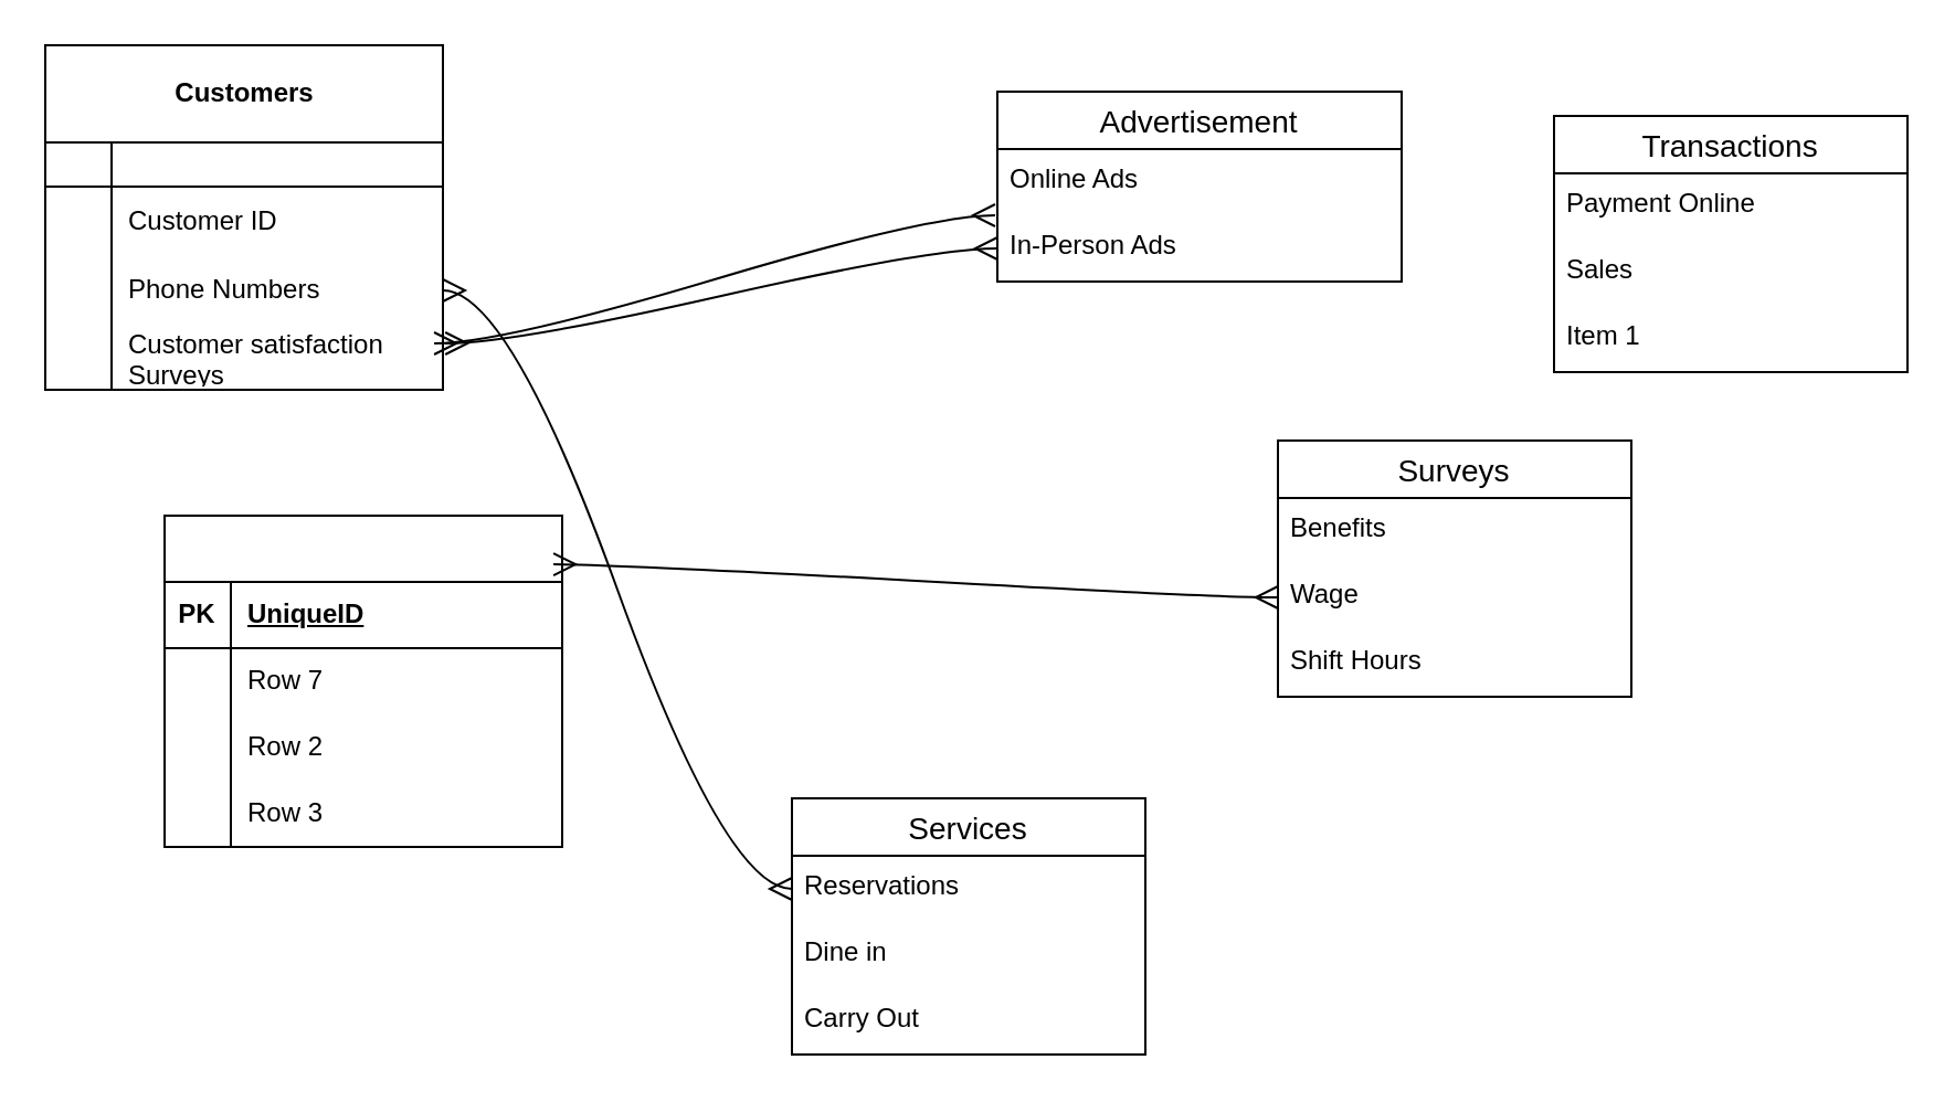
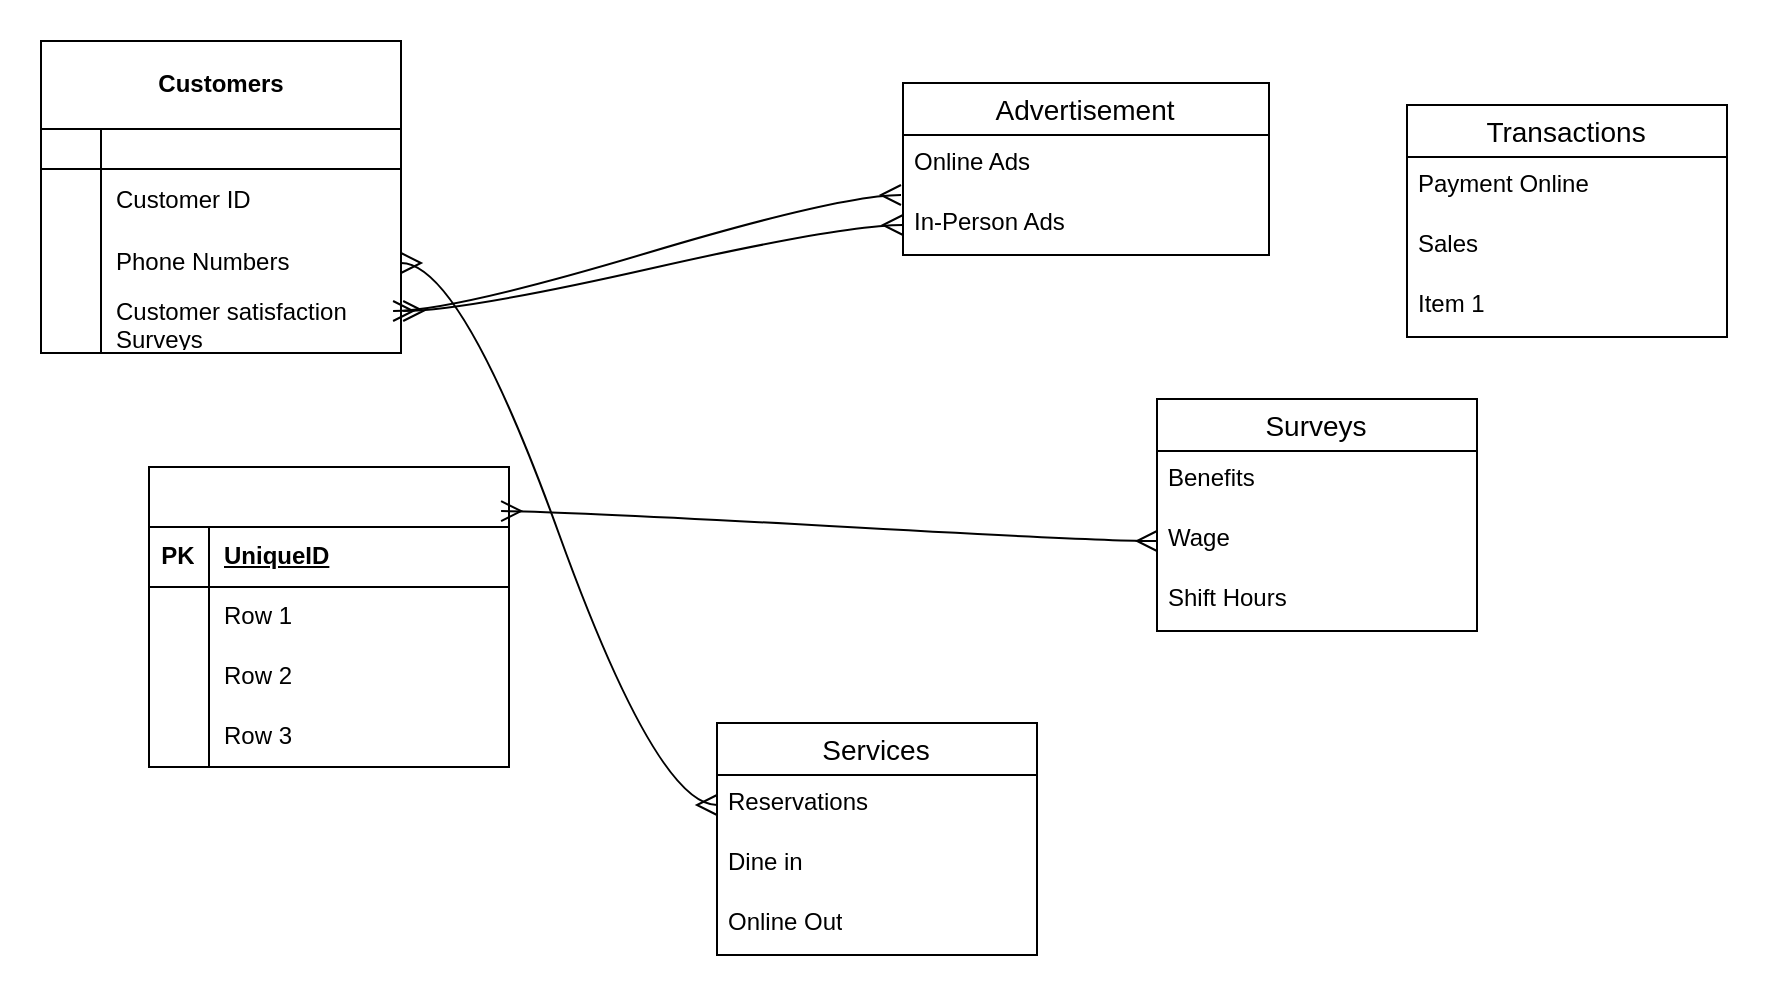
  <mxCell id="0" />
  <mxCell id="1" parent="0" />
  <mxCell id="2" value="Customers" style="shape=table;startSize=44;container=1;collapsible=1;childLayout=tableLayout;fixedRows=1;rowLines=0;fontStyle=1;align=center;resizeLast=1;html=1;" vertex="1" parent="1"><mxGeometry x="20" y="20" width="180" height="156" as="geometry" /></mxCell>
  <mxCell id="3" value="" style="shape=tableRow;horizontal=0;startSize=0;swimlaneHead=0;swimlaneBody=0;fillColor=none;collapsible=0;dropTarget=0;points=[[0,0.5],[1,0.5]];portConstraint=eastwest;top=0;left=0;right=0;bottom=1;" vertex="1" parent="2"><mxGeometry y="44" width="180" height="20" as="geometry" /></mxCell>
  <mxCell id="4" value="" style="shape=partialRectangle;connectable=0;fillColor=none;top=0;left=0;bottom=0;right=0;fontStyle=1;overflow=hidden;whiteSpace=wrap;html=1;" vertex="1" parent="3"><mxGeometry width="30" height="20" as="geometry"><mxRectangle width="30" height="20" as="alternateBounds" /></mxGeometry></mxCell>
  <mxCell id="5" value="" style="shape=partialRectangle;connectable=0;fillColor=none;top=0;left=0;bottom=0;right=0;align=left;spacingLeft=6;fontStyle=5;overflow=hidden;whiteSpace=wrap;html=1;" vertex="1" parent="3"><mxGeometry x="30" width="150" height="20" as="geometry"><mxRectangle width="150" height="20" as="alternateBounds" /></mxGeometry></mxCell>
  <mxCell id="6" value="" style="shape=tableRow;horizontal=0;startSize=0;swimlaneHead=0;swimlaneBody=0;fillColor=none;collapsible=0;dropTarget=0;points=[[0,0.5],[1,0.5]];portConstraint=eastwest;top=0;left=0;right=0;bottom=0;" vertex="1" parent="2"><mxGeometry y="64" width="180" height="32" as="geometry" /></mxCell>
  <mxCell id="7" value="" style="shape=partialRectangle;connectable=0;fillColor=none;top=0;left=0;bottom=0;right=0;editable=1;overflow=hidden;whiteSpace=wrap;html=1;" vertex="1" parent="6"><mxGeometry width="30" height="32" as="geometry"><mxRectangle width="30" height="32" as="alternateBounds" /></mxGeometry></mxCell>
  <mxCell id="8" value="Customer ID" style="shape=partialRectangle;connectable=0;fillColor=none;top=0;left=0;bottom=0;right=0;align=left;spacingLeft=6;overflow=hidden;whiteSpace=wrap;html=1;" vertex="1" parent="6"><mxGeometry x="30" width="150" height="32" as="geometry"><mxRectangle width="150" height="32" as="alternateBounds" /></mxGeometry></mxCell>
  <mxCell id="9" value="" style="shape=tableRow;horizontal=0;startSize=0;swimlaneHead=0;swimlaneBody=0;fillColor=none;collapsible=0;dropTarget=0;points=[[0,0.5],[1,0.5]];portConstraint=eastwest;top=0;left=0;right=0;bottom=0;" vertex="1" parent="2"><mxGeometry y="96" width="180" height="30" as="geometry" /></mxCell>
  <mxCell id="10" value="" style="shape=partialRectangle;connectable=0;fillColor=none;top=0;left=0;bottom=0;right=0;editable=1;overflow=hidden;whiteSpace=wrap;html=1;" vertex="1" parent="9"><mxGeometry width="30" height="30" as="geometry"><mxRectangle width="30" height="30" as="alternateBounds" /></mxGeometry></mxCell>
  <mxCell id="11" value="Phone Numbers" style="shape=partialRectangle;connectable=0;fillColor=none;top=0;left=0;bottom=0;right=0;align=left;spacingLeft=6;overflow=hidden;whiteSpace=wrap;html=1;" vertex="1" parent="9"><mxGeometry x="30" width="150" height="30" as="geometry"><mxRectangle width="150" height="30" as="alternateBounds" /></mxGeometry></mxCell>
  <mxCell id="12" value="" style="shape=tableRow;horizontal=0;startSize=0;swimlaneHead=0;swimlaneBody=0;fillColor=none;collapsible=0;dropTarget=0;points=[[0,0.5],[1,0.5]];portConstraint=eastwest;top=0;left=0;right=0;bottom=0;" vertex="1" parent="2"><mxGeometry y="126" width="180" height="30" as="geometry" /></mxCell>
  <mxCell id="13" value="" style="shape=partialRectangle;connectable=0;fillColor=none;top=0;left=0;bottom=0;right=0;editable=1;overflow=hidden;whiteSpace=wrap;html=1;" vertex="1" parent="12"><mxGeometry width="30" height="30" as="geometry"><mxRectangle width="30" height="30" as="alternateBounds" /></mxGeometry></mxCell>
  <mxCell id="14" value="Customer satisfaction Surveys&amp;nbsp;" style="shape=partialRectangle;connectable=0;fillColor=none;top=0;left=0;bottom=0;right=0;align=left;spacingLeft=6;overflow=hidden;whiteSpace=wrap;html=1;" vertex="1" parent="12"><mxGeometry x="30" width="150" height="30" as="geometry"><mxRectangle width="150" height="30" as="alternateBounds" /></mxGeometry></mxCell>
  <mxCell id="15" value="Advertisement" style="swimlane;fontStyle=0;childLayout=stackLayout;horizontal=1;startSize=26;horizontalStack=0;resizeParent=1;resizeParentMax=0;resizeLast=0;collapsible=1;marginBottom=0;align=center;fontSize=14;" vertex="1" parent="1"><mxGeometry x="451" y="41" width="183" height="86" as="geometry" /></mxCell>
  <mxCell id="16" value="Online Ads" style="text;strokeColor=none;fillColor=none;spacingLeft=4;spacingRight=4;overflow=hidden;rotatable=0;points=[[0,0.5],[1,0.5]];portConstraint=eastwest;fontSize=12;whiteSpace=wrap;html=1;" vertex="1" parent="15"><mxGeometry y="26" width="183" height="30" as="geometry" /></mxCell>
  <mxCell id="17" value="&lt;div&gt;In-Person Ads&lt;/div&gt;" style="text;strokeColor=none;fillColor=none;spacingLeft=4;spacingRight=4;overflow=hidden;rotatable=0;points=[[0,0.5],[1,0.5]];portConstraint=eastwest;fontSize=12;whiteSpace=wrap;html=1;" vertex="1" parent="15"><mxGeometry y="56" width="183" height="30" as="geometry" /></mxCell>
  <mxCell id="18" value="" style="edgeStyle=entityRelationEdgeStyle;fontSize=12;html=1;endArrow=ERmany;startArrow=ERmany;rounded=0;startSize=8;endSize=8;curved=1;exitX=0.978;exitY=0.3;exitDx=0;exitDy=0;exitPerimeter=0;" edge="1" parent="1" source="12"><mxGeometry width="100" height="100" relative="1" as="geometry"><mxPoint x="304" y="296" as="sourcePoint" /><mxPoint x="450" y="97" as="targetPoint" /></mxGeometry></mxCell>
  <mxCell id="19" value="Services" style="swimlane;fontStyle=0;childLayout=stackLayout;horizontal=1;startSize=26;horizontalStack=0;resizeParent=1;resizeParentMax=0;resizeLast=0;collapsible=1;marginBottom=0;align=center;fontSize=14;" vertex="1" parent="1"><mxGeometry x="358" y="361" width="160" height="116" as="geometry" /></mxCell>
  <mxCell id="20" value="Reservations" style="text;strokeColor=none;fillColor=none;spacingLeft=4;spacingRight=4;overflow=hidden;rotatable=0;points=[[0,0.5],[1,0.5]];portConstraint=eastwest;fontSize=12;whiteSpace=wrap;html=1;" vertex="1" parent="19"><mxGeometry y="26" width="160" height="30" as="geometry" /></mxCell>
  <mxCell id="21" value="Dine in" style="text;strokeColor=none;fillColor=none;spacingLeft=4;spacingRight=4;overflow=hidden;rotatable=0;points=[[0,0.5],[1,0.5]];portConstraint=eastwest;fontSize=12;whiteSpace=wrap;html=1;" vertex="1" parent="19"><mxGeometry y="56" width="160" height="30" as="geometry" /></mxCell>
- <mxCell id="22" value="Carry Out" style="text;strokeColor=none;fillColor=none;spacingLeft=4;spacingRight=4;overflow=hidden;rotatable=0;points=[[0,0.5],[1,0.5]];portConstraint=eastwest;fontSize=12;whiteSpace=wrap;html=1;" vertex="1" parent="19"><mxGeometry y="86" width="160" height="30" as="geometry" /></mxCell>
+ <mxCell id="22" value="Online Out" style="text;strokeColor=none;fillColor=none;spacingLeft=4;spacingRight=4;overflow=hidden;rotatable=0;points=[[0,0.5],[1,0.5]];portConstraint=eastwest;fontSize=12;whiteSpace=wrap;html=1;" vertex="1" parent="19"><mxGeometry y="86" width="160" height="30" as="geometry" /></mxCell>
  <mxCell id="23" value="" style="edgeStyle=entityRelationEdgeStyle;fontSize=12;html=1;endArrow=ERmany;startArrow=ERmany;rounded=0;startSize=8;endSize=8;curved=1;exitX=0;exitY=0.5;exitDx=0;exitDy=0;entryX=1;entryY=0.5;entryDx=0;entryDy=0;" edge="1" parent="1" source="20" target="9"><mxGeometry width="100" height="100" relative="1" as="geometry"><mxPoint x="313" y="412" as="sourcePoint" /><mxPoint x="413" y="312" as="targetPoint" /><Array as="points"><mxPoint x="405" y="201" /></Array></mxGeometry></mxCell>
  <mxCell id="24" value="" style="edgeStyle=entityRelationEdgeStyle;fontSize=12;html=1;endArrow=ERmany;startArrow=ERmany;rounded=0;startSize=8;endSize=8;curved=1;exitX=1.006;exitY=0.3;exitDx=0;exitDy=0;exitPerimeter=0;" edge="1" parent="1" source="12"><mxGeometry width="100" height="100" relative="1" as="geometry"><mxPoint x="369" y="311" as="sourcePoint" /><mxPoint x="451" y="112" as="targetPoint" /><Array as="points"><mxPoint x="341" y="279" /></Array></mxGeometry></mxCell>
  <mxCell id="25" value="Surveys" style="swimlane;fontStyle=0;childLayout=stackLayout;horizontal=1;startSize=26;horizontalStack=0;resizeParent=1;resizeParentMax=0;resizeLast=0;collapsible=1;marginBottom=0;align=center;fontSize=14;" vertex="1" parent="1"><mxGeometry x="578" y="199" width="160" height="116" as="geometry" /></mxCell>
  <mxCell id="26" value="Benefits" style="text;strokeColor=none;fillColor=none;spacingLeft=4;spacingRight=4;overflow=hidden;rotatable=0;points=[[0,0.5],[1,0.5]];portConstraint=eastwest;fontSize=12;whiteSpace=wrap;html=1;" vertex="1" parent="25"><mxGeometry y="26" width="160" height="30" as="geometry" /></mxCell>
  <mxCell id="27" style="edgeStyle=none;curved=1;rounded=0;orthogonalLoop=1;jettySize=auto;html=1;exitX=0;exitY=0.5;exitDx=0;exitDy=0;fontSize=12;startSize=8;endSize=8;entryX=0;entryY=0.5;entryDx=0;entryDy=0;" edge="1" parent="25" source="28" target="28"><mxGeometry relative="1" as="geometry"><mxPoint x="-114" y="13" as="targetPoint" /></mxGeometry></mxCell>
  <mxCell id="28" value="Wage" style="text;strokeColor=none;fillColor=none;spacingLeft=4;spacingRight=4;overflow=hidden;rotatable=0;points=[[0,0.5],[1,0.5]];portConstraint=eastwest;fontSize=12;whiteSpace=wrap;html=1;" vertex="1" parent="25"><mxGeometry y="56" width="160" height="30" as="geometry" /></mxCell>
  <mxCell id="29" value="Shift Hours" style="text;strokeColor=none;fillColor=none;spacingLeft=4;spacingRight=4;overflow=hidden;rotatable=0;points=[[0,0.5],[1,0.5]];portConstraint=eastwest;fontSize=12;whiteSpace=wrap;html=1;" vertex="1" parent="25"><mxGeometry y="86" width="160" height="30" as="geometry" /></mxCell>
  <mxCell id="30" style="edgeStyle=none;curved=1;rounded=0;orthogonalLoop=1;jettySize=auto;html=1;exitX=0;exitY=0.5;exitDx=0;exitDy=0;fontSize=12;startSize=8;endSize=8;entryX=0;entryY=0.5;entryDx=0;entryDy=0;" edge="1" parent="25" source="28" target="28"><mxGeometry relative="1" as="geometry" /></mxCell>
  <mxCell id="31" value="Transactions" style="swimlane;fontStyle=0;childLayout=stackLayout;horizontal=1;startSize=26;horizontalStack=0;resizeParent=1;resizeParentMax=0;resizeLast=0;collapsible=1;marginBottom=0;align=center;fontSize=14;" vertex="1" parent="1"><mxGeometry x="703" y="52" width="160" height="116" as="geometry" /></mxCell>
  <mxCell id="32" value="Payment Online" style="text;strokeColor=none;fillColor=none;spacingLeft=4;spacingRight=4;overflow=hidden;rotatable=0;points=[[0,0.5],[1,0.5]];portConstraint=eastwest;fontSize=12;whiteSpace=wrap;html=1;" vertex="1" parent="31"><mxGeometry y="26" width="160" height="30" as="geometry" /></mxCell>
  <mxCell id="33" value="Sales" style="text;strokeColor=none;fillColor=none;spacingLeft=4;spacingRight=4;overflow=hidden;rotatable=0;points=[[0,0.5],[1,0.5]];portConstraint=eastwest;fontSize=12;whiteSpace=wrap;html=1;" vertex="1" parent="31"><mxGeometry y="56" width="160" height="30" as="geometry" /></mxCell>
  <mxCell id="34" value="Item 1" style="text;strokeColor=none;fillColor=none;spacingLeft=4;spacingRight=4;overflow=hidden;rotatable=0;points=[[0,0.5],[1,0.5]];portConstraint=eastwest;fontSize=12;whiteSpace=wrap;html=1;" vertex="1" parent="31"><mxGeometry y="86" width="160" height="30" as="geometry" /></mxCell>
  <mxCell id="35" value="" style="shape=table;startSize=30;container=1;collapsible=1;childLayout=tableLayout;fixedRows=1;rowLines=0;fontStyle=1;align=center;resizeLast=1;html=1;" vertex="1" parent="1"><mxGeometry x="74" y="233" width="180" height="150" as="geometry" /></mxCell>
  <mxCell id="36" value="" style="shape=tableRow;horizontal=0;startSize=0;swimlaneHead=0;swimlaneBody=0;fillColor=none;collapsible=0;dropTarget=0;points=[[0,0.5],[1,0.5]];portConstraint=eastwest;top=0;left=0;right=0;bottom=1;" vertex="1" parent="35"><mxGeometry y="30" width="180" height="30" as="geometry" /></mxCell>
  <mxCell id="37" value="PK" style="shape=partialRectangle;connectable=0;fillColor=none;top=0;left=0;bottom=0;right=0;fontStyle=1;overflow=hidden;whiteSpace=wrap;html=1;" vertex="1" parent="36"><mxGeometry width="30" height="30" as="geometry"><mxRectangle width="30" height="30" as="alternateBounds" /></mxGeometry></mxCell>
  <mxCell id="38" value="UniqueID" style="shape=partialRectangle;connectable=0;fillColor=none;top=0;left=0;bottom=0;right=0;align=left;spacingLeft=6;fontStyle=5;overflow=hidden;whiteSpace=wrap;html=1;" vertex="1" parent="36"><mxGeometry x="30" width="150" height="30" as="geometry"><mxRectangle width="150" height="30" as="alternateBounds" /></mxGeometry></mxCell>
  <mxCell id="39" value="" style="shape=tableRow;horizontal=0;startSize=0;swimlaneHead=0;swimlaneBody=0;fillColor=none;collapsible=0;dropTarget=0;points=[[0,0.5],[1,0.5]];portConstraint=eastwest;top=0;left=0;right=0;bottom=0;" vertex="1" parent="35"><mxGeometry y="60" width="180" height="30" as="geometry" /></mxCell>
  <mxCell id="40" value="" style="shape=partialRectangle;connectable=0;fillColor=none;top=0;left=0;bottom=0;right=0;editable=1;overflow=hidden;whiteSpace=wrap;html=1;" vertex="1" parent="39"><mxGeometry width="30" height="30" as="geometry"><mxRectangle width="30" height="30" as="alternateBounds" /></mxGeometry></mxCell>
- <mxCell id="41" value="Row 7" style="shape=partialRectangle;connectable=0;fillColor=none;top=0;left=0;bottom=0;right=0;align=left;spacingLeft=6;overflow=hidden;whiteSpace=wrap;html=1;" vertex="1" parent="39"><mxGeometry x="30" width="150" height="30" as="geometry"><mxRectangle width="150" height="30" as="alternateBounds" /></mxGeometry></mxCell>
+ <mxCell id="41" value="Row 1" style="shape=partialRectangle;connectable=0;fillColor=none;top=0;left=0;bottom=0;right=0;align=left;spacingLeft=6;overflow=hidden;whiteSpace=wrap;html=1;" vertex="1" parent="39"><mxGeometry x="30" width="150" height="30" as="geometry"><mxRectangle width="150" height="30" as="alternateBounds" /></mxGeometry></mxCell>
  <mxCell id="42" value="" style="shape=tableRow;horizontal=0;startSize=0;swimlaneHead=0;swimlaneBody=0;fillColor=none;collapsible=0;dropTarget=0;points=[[0,0.5],[1,0.5]];portConstraint=eastwest;top=0;left=0;right=0;bottom=0;" vertex="1" parent="35"><mxGeometry y="90" width="180" height="30" as="geometry" /></mxCell>
  <mxCell id="43" value="" style="shape=partialRectangle;connectable=0;fillColor=none;top=0;left=0;bottom=0;right=0;editable=1;overflow=hidden;whiteSpace=wrap;html=1;" vertex="1" parent="42"><mxGeometry width="30" height="30" as="geometry"><mxRectangle width="30" height="30" as="alternateBounds" /></mxGeometry></mxCell>
  <mxCell id="44" value="Row 2" style="shape=partialRectangle;connectable=0;fillColor=none;top=0;left=0;bottom=0;right=0;align=left;spacingLeft=6;overflow=hidden;whiteSpace=wrap;html=1;" vertex="1" parent="42"><mxGeometry x="30" width="150" height="30" as="geometry"><mxRectangle width="150" height="30" as="alternateBounds" /></mxGeometry></mxCell>
  <mxCell id="45" value="" style="shape=tableRow;horizontal=0;startSize=0;swimlaneHead=0;swimlaneBody=0;fillColor=none;collapsible=0;dropTarget=0;points=[[0,0.5],[1,0.5]];portConstraint=eastwest;top=0;left=0;right=0;bottom=0;" vertex="1" parent="35"><mxGeometry y="120" width="180" height="30" as="geometry" /></mxCell>
  <mxCell id="46" value="" style="shape=partialRectangle;connectable=0;fillColor=none;top=0;left=0;bottom=0;right=0;editable=1;overflow=hidden;whiteSpace=wrap;html=1;" vertex="1" parent="45"><mxGeometry width="30" height="30" as="geometry"><mxRectangle width="30" height="30" as="alternateBounds" /></mxGeometry></mxCell>
  <mxCell id="47" value="Row 3" style="shape=partialRectangle;connectable=0;fillColor=none;top=0;left=0;bottom=0;right=0;align=left;spacingLeft=6;overflow=hidden;whiteSpace=wrap;html=1;" vertex="1" parent="45"><mxGeometry x="30" width="150" height="30" as="geometry"><mxRectangle width="150" height="30" as="alternateBounds" /></mxGeometry></mxCell>
  <mxCell id="48" value="" style="edgeStyle=entityRelationEdgeStyle;fontSize=12;html=1;endArrow=ERmany;startArrow=ERmany;rounded=0;startSize=8;endSize=8;curved=1;exitX=0.978;exitY=0.147;exitDx=0;exitDy=0;exitPerimeter=0;entryX=0;entryY=0.5;entryDx=0;entryDy=0;" edge="1" parent="1" source="35" target="28"><mxGeometry width="100" height="100" relative="1" as="geometry"><mxPoint x="288" y="346" as="sourcePoint" /><mxPoint x="578" y="270" as="targetPoint" /><Array as="points"><mxPoint x="558" y="308" /></Array></mxGeometry></mxCell>
